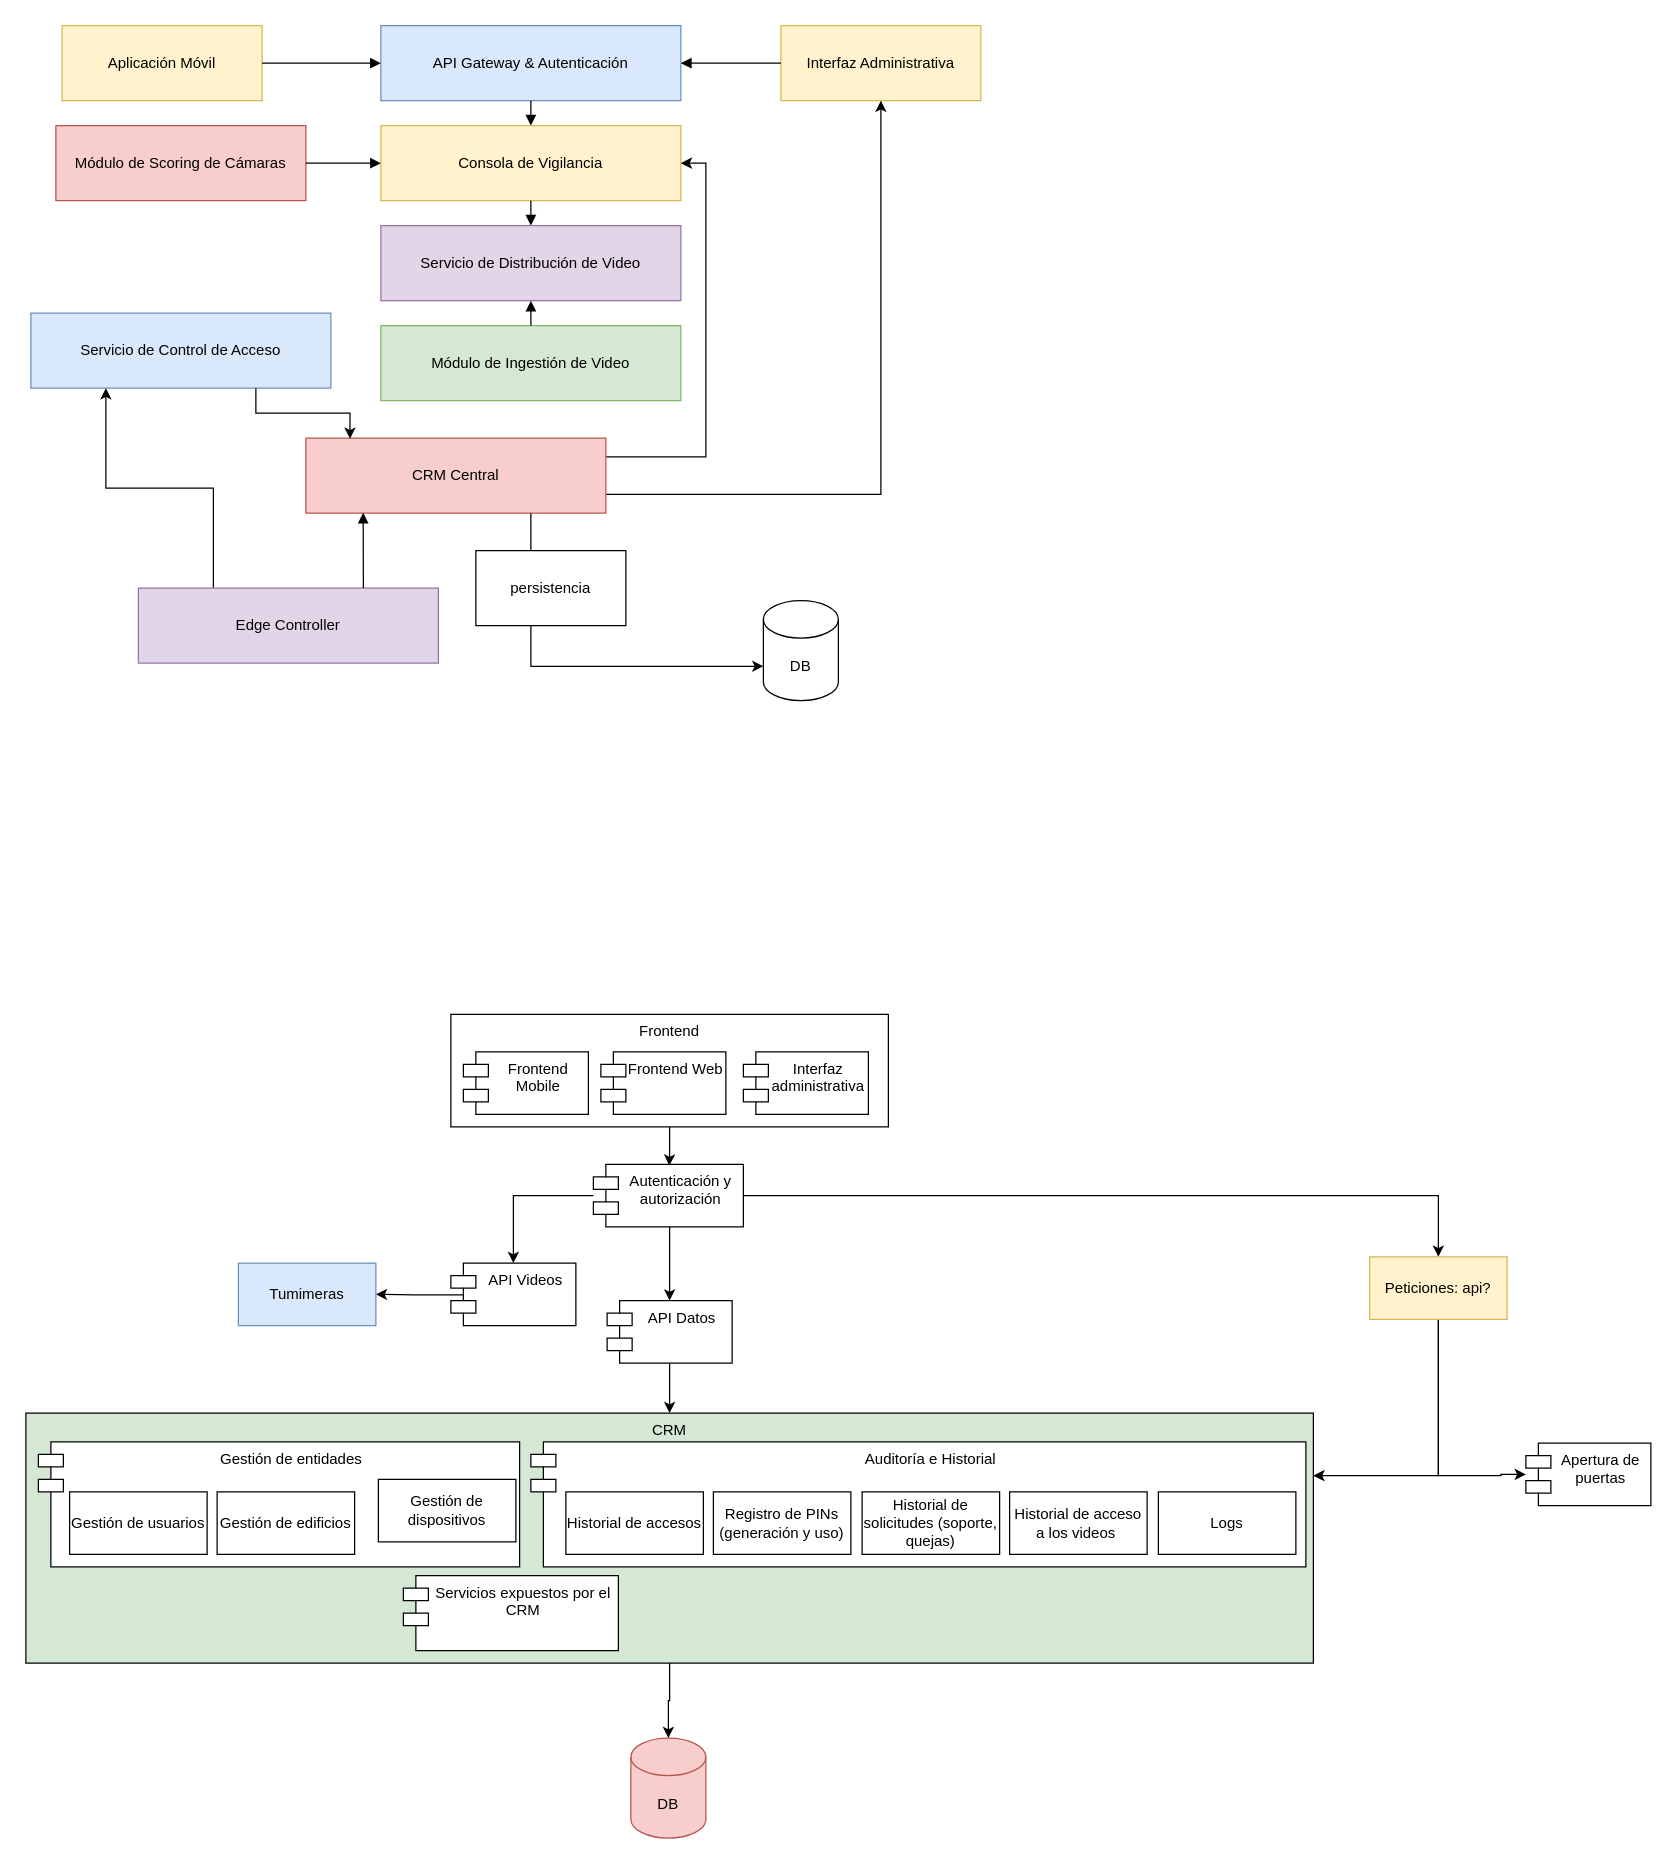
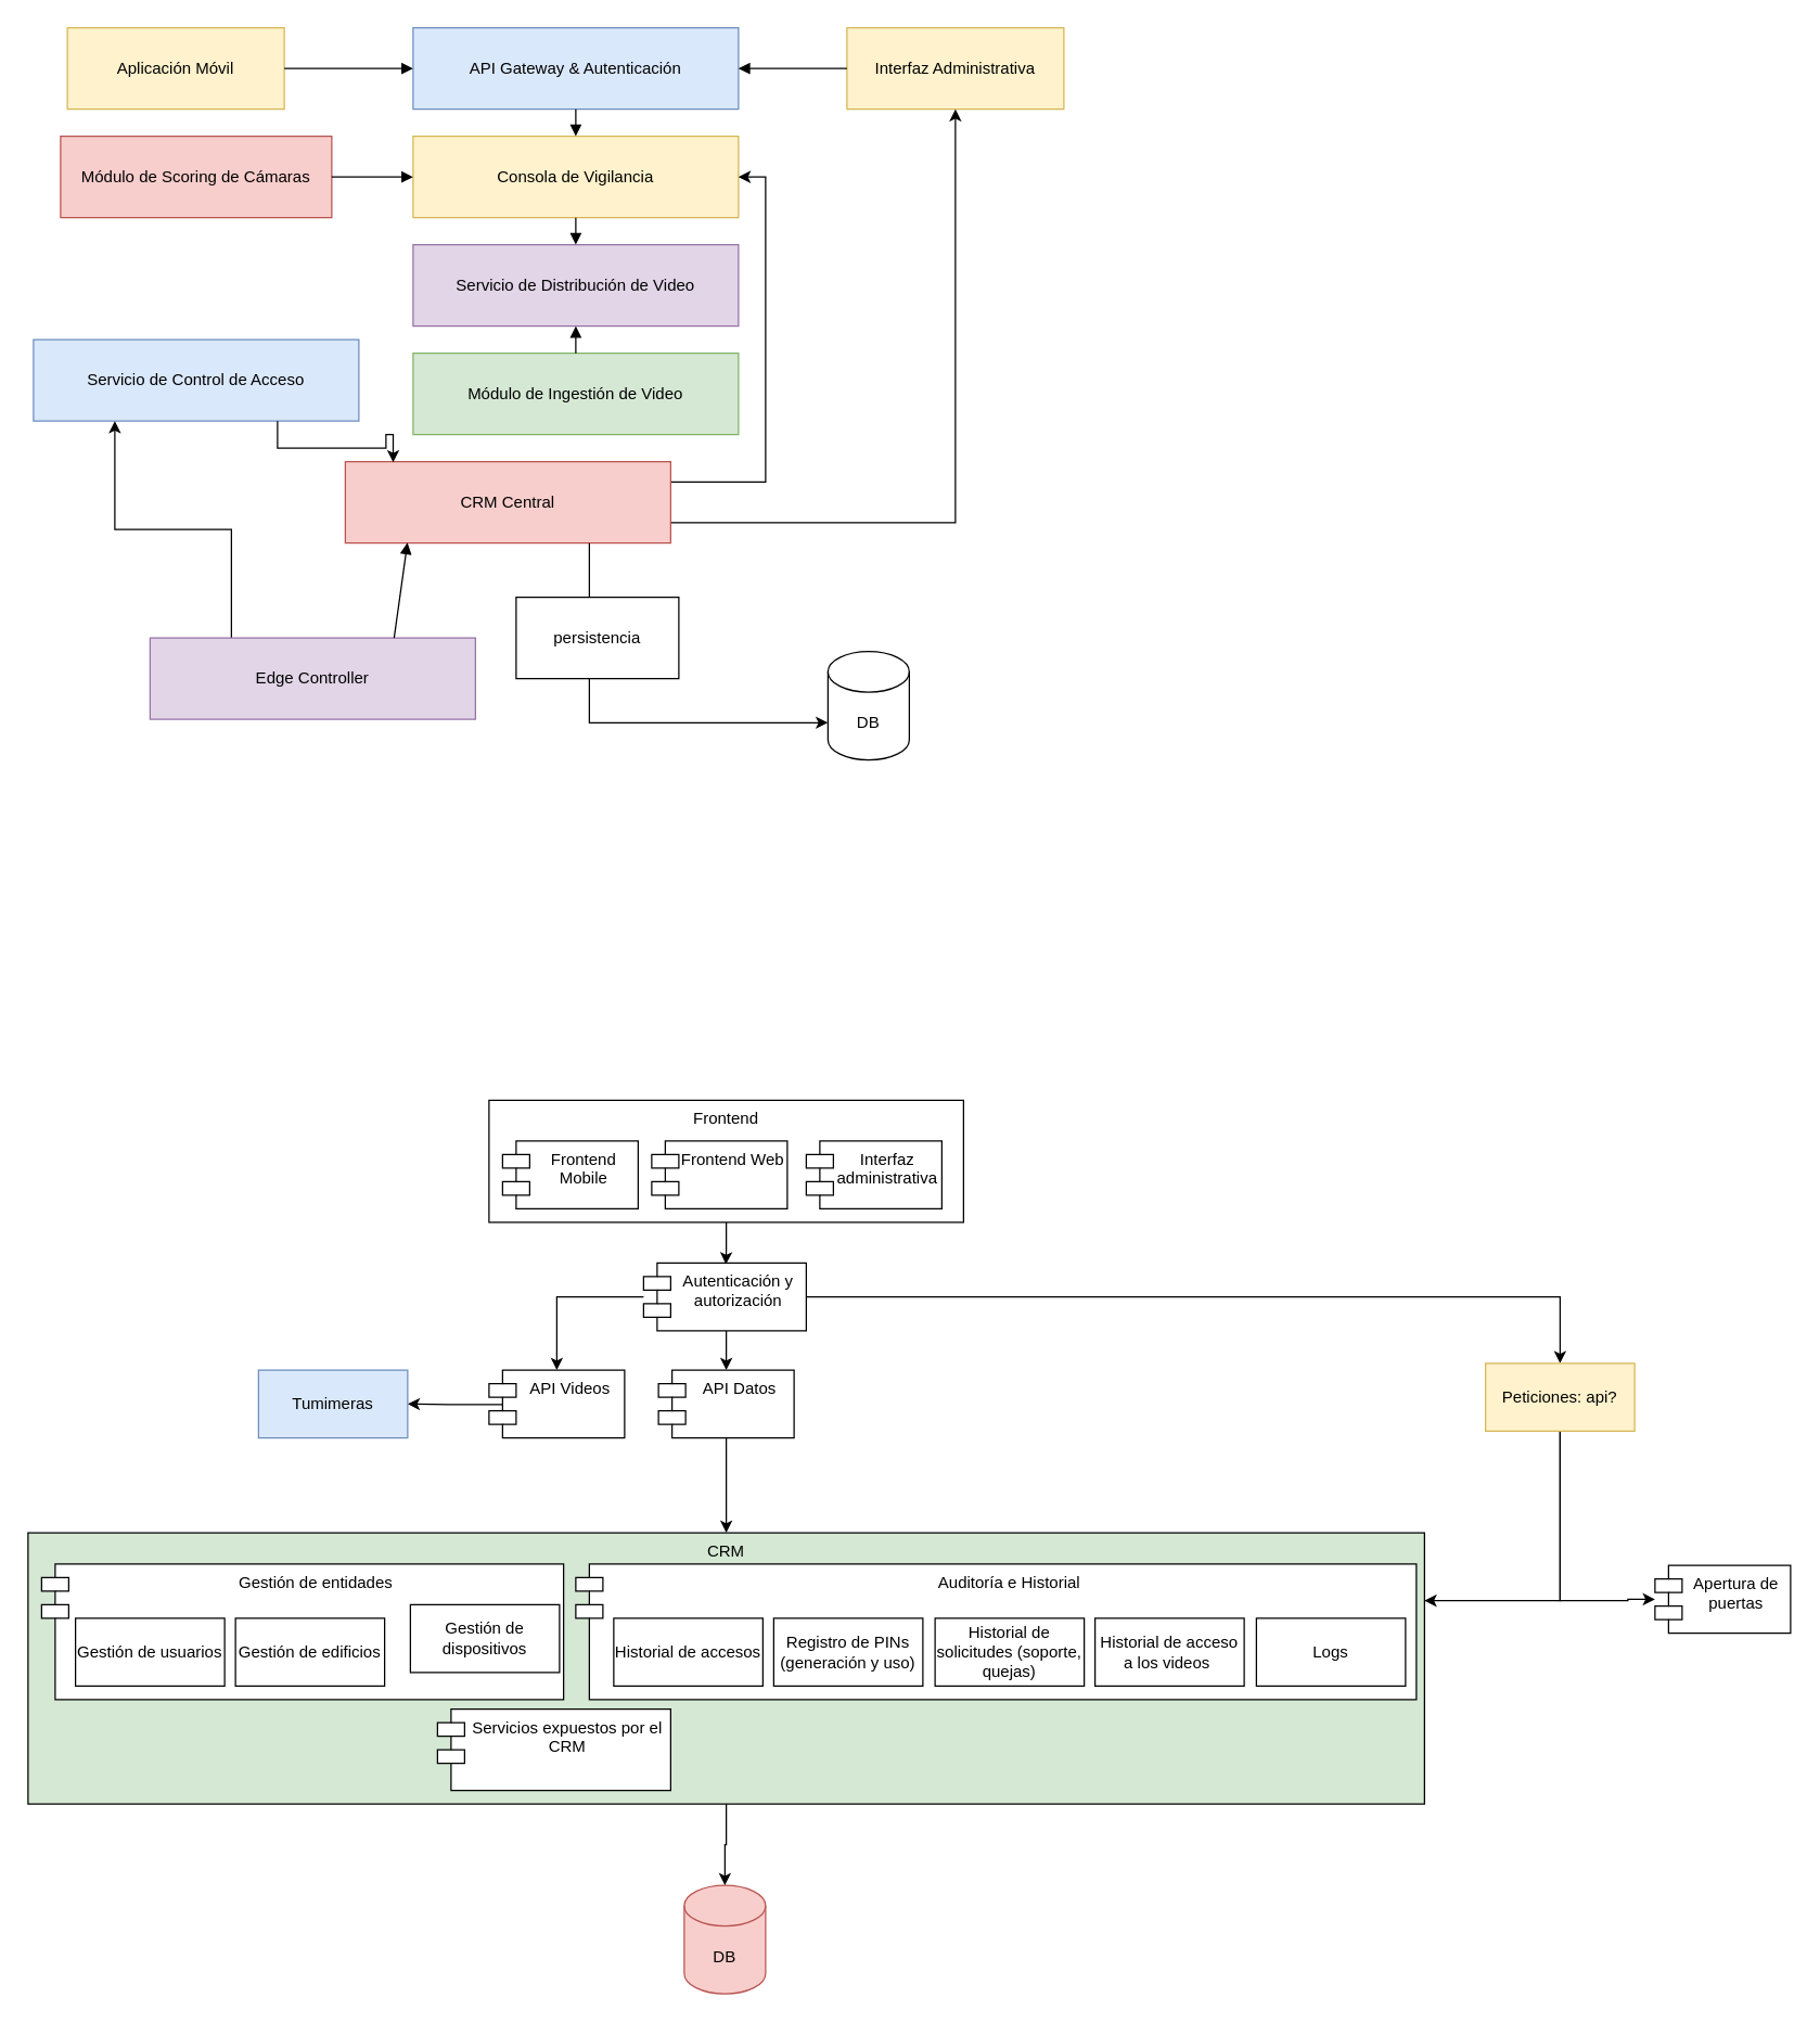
  <mxCell id="0" />
  <mxCell id="1" parent="0" />
  <mxCell id="2" value="CRM" style="html=1;whiteSpace=wrap;align=center;verticalAlign=top;fillColor=#d5e8d4;" vertex="1" parent="1"><mxGeometry x="20" y="1130" width="1030" height="200" as="geometry" /></mxCell>
  <mxCell id="3" value="Gestión de entidades" style="shape=module;align=left;spacingLeft=20;align=center;verticalAlign=top;whiteSpace=wrap;html=1;" vertex="1" parent="1"><mxGeometry x="30" y="1153" width="385" height="100" as="geometry" /></mxCell>
  <mxCell id="4" value="Frontend" style="rounded=0;whiteSpace=wrap;html=1;align=center;verticalAlign=top;" vertex="1" parent="1"><mxGeometry x="360" y="811" width="350" height="90" as="geometry" /></mxCell>
  <mxCell id="5" value="API Gateway &amp; Autenticación" style="shape=rectangle;whiteSpace=wrap;html=1;fillColor=#dae8fc;strokeColor=#6c8ebf" parent="1" vertex="1"><mxGeometry x="304" y="20" width="240" height="60" as="geometry" /></mxCell>
  <mxCell id="6" value="Aplicación Móvil" style="shape=rectangle;whiteSpace=wrap;html=1;fillColor=#fff2cc;strokeColor=#d6b656" parent="1" vertex="1"><mxGeometry x="49" y="20" width="160" height="60" as="geometry" /></mxCell>
  <mxCell id="7" style="endArrow=block;html=1;strokeColor=#000000" parent="1" source="6" target="5" edge="1"><mxGeometry relative="1" as="geometry" /></mxCell>
  <mxCell id="8" value="Interfaz Administrativa" style="shape=rectangle;whiteSpace=wrap;html=1;fillColor=#fff2cc;strokeColor=#d6b656" parent="1" vertex="1"><mxGeometry x="624" y="20" width="160" height="60" as="geometry" /></mxCell>
  <mxCell id="9" style="endArrow=block;html=1;strokeColor=#000000" parent="1" source="8" target="5" edge="1"><mxGeometry relative="1" as="geometry" /></mxCell>
  <mxCell id="10" value="Consola de Vigilancia" style="shape=rectangle;whiteSpace=wrap;html=1;fillColor=#fff2cc;strokeColor=#d6b656" parent="1" vertex="1"><mxGeometry x="304" y="100" width="240" height="60" as="geometry" /></mxCell>
  <mxCell id="11" style="endArrow=block;html=1;strokeColor=#000000" parent="1" source="5" target="10" edge="1"><mxGeometry relative="1" as="geometry" /></mxCell>
  <mxCell id="12" value="Servicio de Distribución de Video" style="shape=rectangle;whiteSpace=wrap;html=1;fillColor=#e1d5e7;strokeColor=#9673a6" parent="1" vertex="1"><mxGeometry x="304" y="180" width="240" height="60" as="geometry" /></mxCell>
  <mxCell id="13" style="endArrow=block;html=1;strokeColor=#000000" parent="1" source="10" target="12" edge="1"><mxGeometry relative="1" as="geometry" /></mxCell>
  <mxCell id="14" value="Módulo de Ingestión de Video" style="shape=rectangle;whiteSpace=wrap;html=1;fillColor=#d5e8d4;strokeColor=#82b366" parent="1" vertex="1"><mxGeometry x="304" y="260" width="240" height="60" as="geometry" /></mxCell>
  <mxCell id="15" style="endArrow=block;html=1;strokeColor=#000000" parent="1" source="14" target="12" edge="1"><mxGeometry relative="1" as="geometry" /></mxCell>
  <mxCell id="16" value="Módulo de Scoring de Cámaras" style="shape=rectangle;whiteSpace=wrap;html=1;fillColor=#f8cecc;strokeColor=#b85450" parent="1" vertex="1"><mxGeometry x="44" y="100" width="200" height="60" as="geometry" /></mxCell>
  <mxCell id="17" style="endArrow=block;html=1;strokeColor=#000000" parent="1" source="16" target="10" edge="1"><mxGeometry relative="1" as="geometry" /></mxCell>
  <mxCell id="18" value="Servicio de Control de Acceso" style="shape=rectangle;whiteSpace=wrap;html=1;fillColor=#dae8fc;strokeColor=#6c8ebf" parent="1" vertex="1"><mxGeometry x="24" y="250" width="240" height="60" as="geometry" /></mxCell>
  <mxCell id="19" style="edgeStyle=orthogonalEdgeStyle;rounded=0;orthogonalLoop=1;jettySize=auto;html=1;exitX=1;exitY=0.25;exitDx=0;exitDy=0;entryX=1;entryY=0.5;entryDx=0;entryDy=0;" parent="1" source="21" target="10" edge="1"><mxGeometry relative="1" as="geometry" /></mxCell>
  <mxCell id="20" style="edgeStyle=orthogonalEdgeStyle;rounded=0;orthogonalLoop=1;jettySize=auto;html=1;exitX=1;exitY=0.75;exitDx=0;exitDy=0;" parent="1" source="21" target="8" edge="1"><mxGeometry relative="1" as="geometry" /></mxCell>
- <mxCell id="21" value="CRM Central" style="shape=rectangle;whiteSpace=wrap;html=1;fillColor=#f8cecc;strokeColor=#b85450" parent="1" vertex="1"><mxGeometry x="244" y="350" width="240" height="60" as="geometry" /></mxCell>
+ <mxCell id="21" value="CRM Central" style="shape=rectangle;whiteSpace=wrap;html=1;fillColor=#f8cecc;strokeColor=#b85450" parent="1" vertex="1"><mxGeometry x="254" y="340" width="240" height="60" as="geometry" /></mxCell>
  <mxCell id="22" style="edgeStyle=orthogonalEdgeStyle;rounded=0;orthogonalLoop=1;jettySize=auto;html=1;exitX=0.25;exitY=0;exitDx=0;exitDy=0;entryX=0.25;entryY=1;entryDx=0;entryDy=0;" parent="1" source="23" target="18" edge="1"><mxGeometry relative="1" as="geometry" /></mxCell>
  <mxCell id="23" value="Edge Controller" style="shape=rectangle;whiteSpace=wrap;html=1;fillColor=#e1d5e7;strokeColor=#9673a6" parent="1" vertex="1"><mxGeometry x="110" y="470" width="240" height="60" as="geometry" /></mxCell>
  <mxCell id="24" style="endArrow=block;html=1;strokeColor=#000000;exitX=0.75;exitY=0;exitDx=0;exitDy=0;entryX=0.191;entryY=0.995;entryDx=0;entryDy=0;entryPerimeter=0;" parent="1" source="23" target="21" edge="1"><mxGeometry relative="1" as="geometry"><mxPoint x="210" y="450" as="sourcePoint" /></mxGeometry></mxCell>
  <mxCell id="25" style="edgeStyle=orthogonalEdgeStyle;rounded=0;orthogonalLoop=1;jettySize=auto;html=1;exitX=0.75;exitY=1;exitDx=0;exitDy=0;entryX=0.147;entryY=0.008;entryDx=0;entryDy=0;entryPerimeter=0;" parent="1" source="18" target="21" edge="1"><mxGeometry relative="1" as="geometry" /></mxCell>
  <mxCell id="26" value="DB" style="shape=cylinder3;whiteSpace=wrap;html=1;boundedLbl=1;backgroundOutline=1;size=15;" vertex="1" parent="1"><mxGeometry x="610" y="480" width="60" height="80" as="geometry" /></mxCell>
  <mxCell id="27" style="edgeStyle=orthogonalEdgeStyle;rounded=0;orthogonalLoop=1;jettySize=auto;html=1;exitX=0.75;exitY=1;exitDx=0;exitDy=0;entryX=0;entryY=0;entryDx=0;entryDy=52.5;entryPerimeter=0;" edge="1" parent="1" source="21" target="26"><mxGeometry relative="1" as="geometry" /></mxCell>
  <mxCell id="28" value="Frontend Mobile" style="shape=module;align=left;spacingLeft=20;align=center;verticalAlign=top;whiteSpace=wrap;html=1;" vertex="1" parent="1"><mxGeometry x="370" y="841" width="100" height="50" as="geometry" /></mxCell>
  <mxCell id="29" value="Frontend Web" style="shape=module;align=left;spacingLeft=20;align=center;verticalAlign=top;whiteSpace=wrap;html=1;" vertex="1" parent="1"><mxGeometry x="480" y="841" width="100" height="50" as="geometry" /></mxCell>
  <mxCell id="30" value="Interfaz administrativa" style="shape=module;align=left;spacingLeft=20;align=center;verticalAlign=top;whiteSpace=wrap;html=1;" vertex="1" parent="1"><mxGeometry x="594" y="841" width="100" height="50" as="geometry" /></mxCell>
  <mxCell id="31" style="edgeStyle=orthogonalEdgeStyle;rounded=0;orthogonalLoop=1;jettySize=auto;html=1;entryX=0.456;entryY=0.033;entryDx=0;entryDy=0;entryPerimeter=0;" edge="1" parent="1" source="4"><mxGeometry relative="1" as="geometry"><mxPoint x="534.72" y="931.99" as="targetPoint" /></mxGeometry></mxCell>
  <mxCell id="32" value="persistencia" style="rounded=0;whiteSpace=wrap;html=1;" vertex="1" parent="1"><mxGeometry x="380" y="440" width="120" height="60" as="geometry" /></mxCell>
  <mxCell id="33" style="edgeStyle=orthogonalEdgeStyle;rounded=0;orthogonalLoop=1;jettySize=auto;html=1;entryX=0.5;entryY=0;entryDx=0;entryDy=0;" edge="1" parent="1" source="36" target="38"><mxGeometry relative="1" as="geometry"><Array as="points"><mxPoint x="535" y="990" /><mxPoint x="535" y="990" /></Array></mxGeometry></mxCell>
  <mxCell id="34" style="edgeStyle=orthogonalEdgeStyle;rounded=0;orthogonalLoop=1;jettySize=auto;html=1;entryX=0.5;entryY=0;entryDx=0;entryDy=0;" edge="1" parent="1" source="36" target="51"><mxGeometry relative="1" as="geometry" /></mxCell>
  <mxCell id="35" style="edgeStyle=orthogonalEdgeStyle;rounded=0;orthogonalLoop=1;jettySize=auto;html=1;exitX=1;exitY=0.5;exitDx=0;exitDy=0;" edge="1" parent="1" source="36" target="56"><mxGeometry relative="1" as="geometry"><mxPoint x="1150" y="1030" as="targetPoint" /></mxGeometry></mxCell>
  <mxCell id="36" value="Autenticación y autorización" style="shape=module;align=left;spacingLeft=20;align=center;verticalAlign=top;whiteSpace=wrap;html=1;" vertex="1" parent="1"><mxGeometry x="474" y="931" width="120" height="50" as="geometry" /></mxCell>
  <mxCell id="37" style="edgeStyle=orthogonalEdgeStyle;rounded=0;orthogonalLoop=1;jettySize=auto;html=1;" edge="1" parent="1" source="38" target="2"><mxGeometry relative="1" as="geometry" /></mxCell>
- <mxCell id="38" value="API Datos" style="shape=module;align=left;spacingLeft=20;align=center;verticalAlign=top;whiteSpace=wrap;html=1;" vertex="1" parent="1"><mxGeometry x="485" y="1040" width="100" height="50" as="geometry" /></mxCell>
+ <mxCell id="38" value="API Datos" style="shape=module;align=left;spacingLeft=20;align=center;verticalAlign=top;whiteSpace=wrap;html=1;" vertex="1" parent="1"><mxGeometry x="485" y="1010" width="100" height="50" as="geometry" /></mxCell>
  <mxCell id="39" value="Gestión de usuarios" style="html=1;whiteSpace=wrap;" vertex="1" parent="1"><mxGeometry x="55" y="1193" width="110" height="50" as="geometry" /></mxCell>
  <mxCell id="40" value="Gestión de edificios" style="html=1;whiteSpace=wrap;" vertex="1" parent="1"><mxGeometry x="173" y="1193" width="110" height="50" as="geometry" /></mxCell>
  <mxCell id="41" value="Gestión de dispositivos" style="html=1;whiteSpace=wrap;" vertex="1" parent="1"><mxGeometry x="302" y="1183" width="110" height="50" as="geometry" /></mxCell>
  <mxCell id="42" value="Auditoría e Historial" style="shape=module;align=left;spacingLeft=20;align=center;verticalAlign=top;whiteSpace=wrap;html=1;" vertex="1" parent="1"><mxGeometry x="424" y="1153" width="620" height="100" as="geometry" /></mxCell>
  <mxCell id="43" value="Historial de accesos" style="html=1;whiteSpace=wrap;" vertex="1" parent="1"><mxGeometry x="452" y="1193" width="110" height="50" as="geometry" /></mxCell>
  <mxCell id="44" value="Registro de PINs (generación y uso)" style="html=1;whiteSpace=wrap;" vertex="1" parent="1"><mxGeometry x="570" y="1193" width="110" height="50" as="geometry" /></mxCell>
  <mxCell id="45" value="Historial de solicitudes (soporte, quejas)" style="html=1;whiteSpace=wrap;" vertex="1" parent="1"><mxGeometry x="689" y="1193" width="110" height="50" as="geometry" /></mxCell>
  <mxCell id="46" value="Historial de acceso a los videos&amp;nbsp;" style="html=1;whiteSpace=wrap;" vertex="1" parent="1"><mxGeometry x="807" y="1193" width="110" height="50" as="geometry" /></mxCell>
  <mxCell id="47" value="Logs" style="html=1;whiteSpace=wrap;" vertex="1" parent="1"><mxGeometry x="926" y="1193" width="110" height="50" as="geometry" /></mxCell>
  <mxCell id="48" value="Servicios expuestos por el CRM" style="shape=module;align=left;spacingLeft=20;align=center;verticalAlign=top;whiteSpace=wrap;html=1;" vertex="1" parent="1"><mxGeometry x="322" y="1260" width="172" height="60" as="geometry" /></mxCell>
  <mxCell id="49" value="DB" style="shape=cylinder3;whiteSpace=wrap;html=1;boundedLbl=1;backgroundOutline=1;size=15;fillColor=#f8cecc;strokeColor=#b85450;" vertex="1" parent="1"><mxGeometry x="504" y="1390" width="60" height="80" as="geometry" /></mxCell>
  <mxCell id="50" style="edgeStyle=orthogonalEdgeStyle;rounded=0;orthogonalLoop=1;jettySize=auto;html=1;exitX=0.103;exitY=0.507;exitDx=0;exitDy=0;exitPerimeter=0;" edge="1" parent="1" source="51"><mxGeometry relative="1" as="geometry"><mxPoint x="300" y="1035" as="targetPoint" /></mxGeometry></mxCell>
  <mxCell id="51" value="API Videos" style="shape=module;align=left;spacingLeft=20;align=center;verticalAlign=top;whiteSpace=wrap;html=1;" vertex="1" parent="1"><mxGeometry x="360" y="1010" width="100" height="50" as="geometry" /></mxCell>
  <mxCell id="52" value="Tumimeras" style="html=1;whiteSpace=wrap;fillColor=#dae8fc;strokeColor=#6c8ebf;" vertex="1" parent="1"><mxGeometry x="190" y="1010" width="110" height="50" as="geometry" /></mxCell>
  <mxCell id="53" style="edgeStyle=orthogonalEdgeStyle;rounded=0;orthogonalLoop=1;jettySize=auto;html=1;exitX=0.5;exitY=1;exitDx=0;exitDy=0;entryX=0.5;entryY=0;entryDx=0;entryDy=0;entryPerimeter=0;" edge="1" parent="1" source="2" target="49"><mxGeometry relative="1" as="geometry" /></mxCell>
  <mxCell id="54" style="edgeStyle=orthogonalEdgeStyle;rounded=0;orthogonalLoop=1;jettySize=auto;html=1;exitX=0.5;exitY=1;exitDx=0;exitDy=0;entryX=1;entryY=0.25;entryDx=0;entryDy=0;" edge="1" parent="1" source="56" target="2"><mxGeometry relative="1" as="geometry" /></mxCell>
  <mxCell id="55" style="edgeStyle=orthogonalEdgeStyle;rounded=0;orthogonalLoop=1;jettySize=auto;html=1;exitX=0.5;exitY=1;exitDx=0;exitDy=0;" edge="1" parent="1" source="56" target="57"><mxGeometry relative="1" as="geometry"><mxPoint x="1350" y="1190" as="targetPoint" /><Array as="points"><mxPoint x="1150" y="1180" /><mxPoint x="1200" y="1180" /></Array></mxGeometry></mxCell>
  <mxCell id="56" value="Peticiones: api?" style="html=1;whiteSpace=wrap;fillColor=#fff2cc;strokeColor=#d6b656;" vertex="1" parent="1"><mxGeometry x="1095" y="1005" width="110" height="50" as="geometry" /></mxCell>
  <mxCell id="57" value="Apertura de puertas" style="shape=module;align=left;spacingLeft=20;align=center;verticalAlign=top;whiteSpace=wrap;html=1;" vertex="1" parent="1"><mxGeometry x="1220" y="1154" width="100" height="50" as="geometry" /></mxCell>
